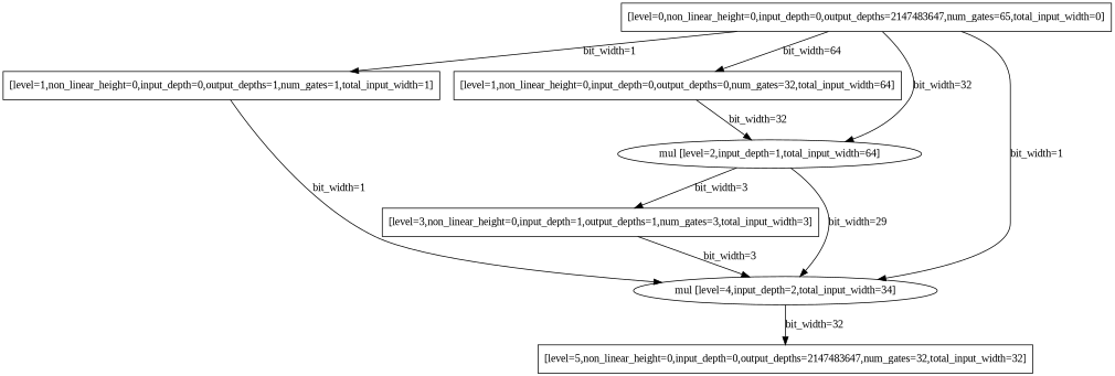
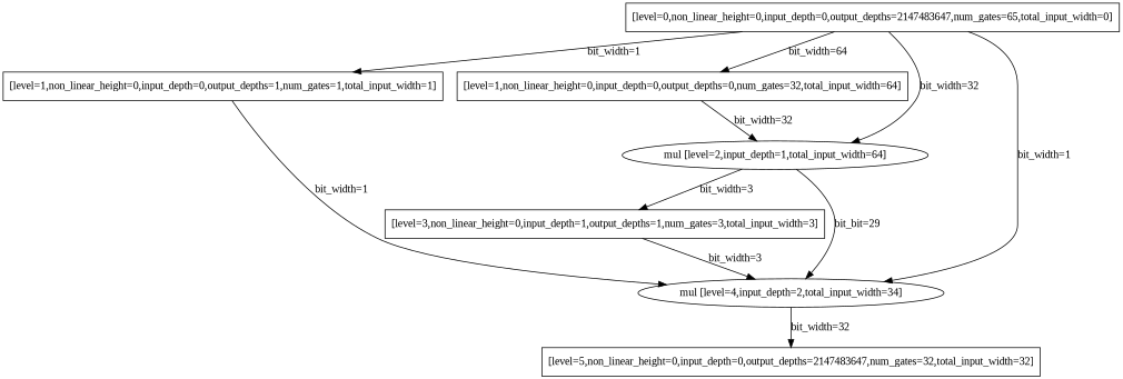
  digraph {
    fontname="Liberation Serif"
    node [input_depth=0 non_linear_height=0 num_non_linear_gates=0 shape=box total_input_width=64 fontname="Liberation Serif"]
    edge [bit_width=1 input_gates="0:1" fontname="Liberation Serif"]
    n1 [label="[level=0,non_linear_height=0,input_depth=0,output_depths=2147483647,num_gates=65,total_input_width=0]" output_depths=2147483647 total_input_width=0]
    n2 [input_depth=1 label="[level=3,non_linear_height=0,input_depth=1,output_depths=1,num_gates=3,total_input_width=3]" output_depths=1 total_input_width=3]
    n3 [label="[level=1,non_linear_height=0,input_depth=0,output_depths=1,num_gates=1,total_input_width=1]" output_depths=1 total_input_width=1]
    n4 [label="[level=1,non_linear_height=0,input_depth=0,output_depths=0,num_gates=32,total_input_width=64]" output_depths=0]
    n5 [call_id=0 func_name=mul gate_depth=1 label="mul [level=2,input_depth=1,total_input_width=64]" input_depth="" non_linear_height="" num_non_linear_gates="" shape=""]
    n6 [call_id=1 func_name=mul gate_depth=2 label="mul [level=4,input_depth=2,total_input_width=34]" total_input_width=34 input_depth="" non_linear_height="" num_non_linear_gates="" shape=""]
    n7 [label="[level=5,non_linear_height=0,input_depth=0,output_depths=2147483647,num_gates=32,total_input_width=32]" output_depths=2147483647 total_input_width=32]
    subgraph sub_1 {
      rank=same
      n1
    }
    subgraph sub_2 {
      rank=same
      n2
    }
    subgraph sub_3 {
      rank=same
      n7
    }
    subgraph sub_4 {
      rank=same
      n3
      n4
    }
    subgraph sub_5 {
      rank=same
      n5
    }
    subgraph sub_6 {
      rank=same
      n6
    }
    n1 -> n3 [label="bit_width=1"]
    n1 -> n4 [bit_width=64 input_gates="1:1,2:1,3:1,4:1,5:1,6:1,7:1,8:1,9:1,10:1,11:1,12:1,13:1,14:1,15:1,16:1,17:1,18:1,19:1,20:1,21:1,22:1,23:1,24:1,25:1,26:1,27:1,28:1,29:1,30:1,31:1,32:1,33:1,34:1,35:1,36:1,37:1,38:1,39:1,40:1,41:1,42:1,43:1,44:1,45:1,46:1,47:1,48:1,49:1,50:1,51:1,52:1,53:1,54:1,55:1,56:1,57:1,58:1,59:1,60:1,61:1,62:1,63:1,64:1" label="bit_width=64"]
    n1 -> n5 [bit_width=32 input_gates="1:1,7:1,11:1,13:1,19:1,21:1,25:1,27:1,38:1,61:1,48:1,46:1,54:1,52:1,37:1,55:1,43:1,23:1,9:1,42:1,5:1,15:1,39:1,33:1,59:1,31:1,3:1,57:1,17:1,34:1,50:1,51:1" label="bit_width=32"]
    n1 -> n6 [label="bit_width=1"]
    n2 -> n6 [bit_width=3 input_gates="129:1,130:1,131:1" label="bit_width=3"]
    n3 -> n6 [input_gates="132:1" label="bit_width=1"]
    n4 -> n5 [bit_width=32 input_gates="65:1,66:1,67:1,68:1,69:1,70:1,71:1,72:1,73:1,74:1,75:1,76:1,77:1,78:1,79:1,80:1,81:1,82:1,83:1,84:1,85:1,86:1,87:1,88:1,89:1,90:1,91:1,92:1,93:1,94:1,95:1,96:1" label="bit_width=32"]
    n5 -> n2 [bit_width=3 input_gates="97:1,98:1,99:1" label="bit_width=3"]
-   n5 -> n6 [bit_width=29 input_gates="100:1,101:1,102:1,103:1,104:1,105:1,106:1,107:1,108:1,109:1,110:1,111:1,112:1,113:1,114:1,115:1,116:1,117:1,118:1,119:1,120:1,121:1,122:1,123:1,124:1,125:1,126:1,127:1,128:1" label="bit_width=29"]
+   n5 -> n6 [bit_width=29 input_gates="100:1,101:1,102:1,103:1,104:1,105:1,106:1,107:1,108:1,109:1,110:1,111:1,112:1,113:1,114:1,115:1,116:1,117:1,118:1,119:1,120:1,121:1,122:1,123:1,124:1,125:1,126:1,127:1,128:1" label="bit_bit=29"]
    n6 -> n7 [bit_width=32 input_gates="133:1,134:1,135:1,136:1,137:1,138:1,139:1,140:1,141:1,142:1,143:1,144:1,145:1,146:1,147:1,148:1,149:1,150:1,151:1,152:1,153:1,154:1,155:1,156:1,157:1,158:1,159:1,160:1,161:1,162:1,163:1,164:1" label="bit_width=32"]
  }
